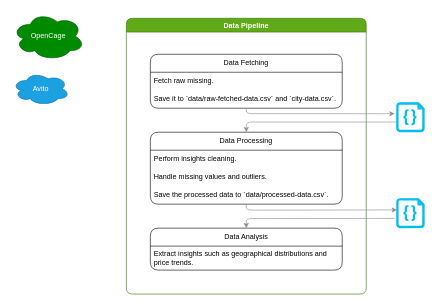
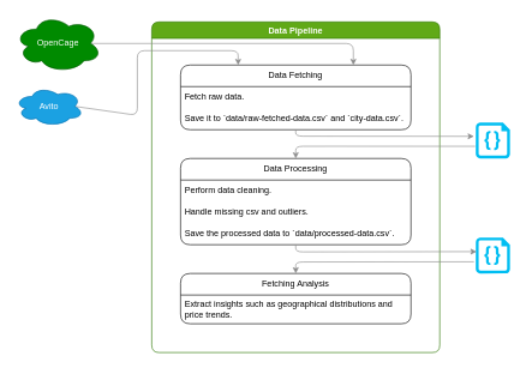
  <mxCell id="0" />
  <mxCell id="1" parent="0" />
  <mxCell id="2" value="Data Pipeline" style="swimlane;whiteSpace=wrap;html=1;rounded=1;startSize=23;fillColor=#60a917;fontColor=#ffffff;strokeColor=#2D7600;gradientColor=none;swimlaneFillColor=default;" vertex="1" parent="1"><mxGeometry x="210" y="30" width="400" height="460" as="geometry" /></mxCell>
  <mxCell id="3" value="Data Fetching" style="swimlane;fontStyle=0;childLayout=stackLayout;horizontal=1;startSize=30;horizontalStack=0;resizeParent=1;resizeParentMax=0;resizeLast=0;collapsible=1;marginBottom=0;whiteSpace=wrap;html=1;rounded=1;" vertex="1" parent="2"><mxGeometry x="40" y="60" width="320" height="90" as="geometry" /></mxCell>
- <mxCell id="4" value="Fetch raw missing." style="text;strokeColor=none;fillColor=none;align=left;verticalAlign=middle;spacingLeft=4;spacingRight=4;overflow=hidden;points=[[0,0.5],[1,0.5]];portConstraint=eastwest;rotatable=0;whiteSpace=wrap;html=1;" vertex="1" parent="3"><mxGeometry y="30" width="320" height="30" as="geometry" /></mxCell>
+ <mxCell id="4" value="Fetch raw data." style="text;strokeColor=none;fillColor=none;align=left;verticalAlign=middle;spacingLeft=4;spacingRight=4;overflow=hidden;points=[[0,0.5],[1,0.5]];portConstraint=eastwest;rotatable=0;whiteSpace=wrap;html=1;" vertex="1" parent="3"><mxGeometry y="30" width="320" height="30" as="geometry" /></mxCell>
  <mxCell id="5" value="Save it to `data/raw-fetched-data.csv` and `city-data.csv`." style="text;strokeColor=none;fillColor=none;align=left;verticalAlign=middle;spacingLeft=4;spacingRight=4;overflow=hidden;points=[[0,0.5],[1,0.5]];portConstraint=eastwest;rotatable=0;whiteSpace=wrap;html=1;" vertex="1" parent="3"><mxGeometry y="60" width="320" height="30" as="geometry" /></mxCell>
  <mxCell id="6" value="Data Processing" style="swimlane;fontStyle=0;childLayout=stackLayout;horizontal=1;startSize=30;horizontalStack=0;resizeParent=1;resizeParentMax=0;resizeLast=0;collapsible=1;marginBottom=0;whiteSpace=wrap;html=1;rounded=1;" vertex="1" parent="2"><mxGeometry x="40" y="190" width="320" height="120" as="geometry" /></mxCell>
- <mxCell id="7" value="Perform insights cleaning." style="text;strokeColor=none;fillColor=none;align=left;verticalAlign=middle;spacingLeft=4;spacingRight=4;overflow=hidden;points=[[0,0.5],[1,0.5]];portConstraint=eastwest;rotatable=0;whiteSpace=wrap;html=1;rounded=1;" vertex="1" parent="6"><mxGeometry y="30" width="320" height="30" as="geometry" /></mxCell>
- <mxCell id="8" value="Handle missing values and outliers." style="text;strokeColor=none;fillColor=none;align=left;verticalAlign=middle;spacingLeft=4;spacingRight=4;overflow=hidden;points=[[0,0.5],[1,0.5]];portConstraint=eastwest;rotatable=0;whiteSpace=wrap;html=1;" vertex="1" parent="6"><mxGeometry y="60" width="320" height="30" as="geometry" /></mxCell>
+ <mxCell id="7" value="Perform data cleaning." style="text;strokeColor=none;fillColor=none;align=left;verticalAlign=middle;spacingLeft=4;spacingRight=4;overflow=hidden;points=[[0,0.5],[1,0.5]];portConstraint=eastwest;rotatable=0;whiteSpace=wrap;html=1;rounded=1;" vertex="1" parent="6"><mxGeometry y="30" width="320" height="30" as="geometry" /></mxCell>
+ <mxCell id="8" value="Handle missing csv and outliers." style="text;strokeColor=none;fillColor=none;align=left;verticalAlign=middle;spacingLeft=4;spacingRight=4;overflow=hidden;points=[[0,0.5],[1,0.5]];portConstraint=eastwest;rotatable=0;whiteSpace=wrap;html=1;" vertex="1" parent="6"><mxGeometry y="60" width="320" height="30" as="geometry" /></mxCell>
  <mxCell id="9" value="Save the processed data to `data/processed-data.csv`." style="text;strokeColor=none;fillColor=none;align=left;verticalAlign=middle;spacingLeft=4;spacingRight=4;overflow=hidden;points=[[0,0.5],[1,0.5]];portConstraint=eastwest;rotatable=0;whiteSpace=wrap;html=1;" vertex="1" parent="6"><mxGeometry y="90" width="320" height="30" as="geometry" /></mxCell>
- <mxCell id="10" value="Data Analysis" style="swimlane;fontStyle=0;childLayout=stackLayout;horizontal=1;startSize=30;horizontalStack=0;resizeParent=1;resizeParentMax=0;resizeLast=0;collapsible=1;marginBottom=0;whiteSpace=wrap;html=1;rounded=1;" vertex="1" parent="2"><mxGeometry x="40" y="350" width="320" height="70" as="geometry" /></mxCell>
+ <mxCell id="10" value="Fetching Analysis" style="swimlane;fontStyle=0;childLayout=stackLayout;horizontal=1;startSize=30;horizontalStack=0;resizeParent=1;resizeParentMax=0;resizeLast=0;collapsible=1;marginBottom=0;whiteSpace=wrap;html=1;rounded=1;" vertex="1" parent="2"><mxGeometry x="40" y="350" width="320" height="70" as="geometry" /></mxCell>
  <mxCell id="11" value="Extract insights such as geographical distributions and price trends." style="text;strokeColor=none;fillColor=none;align=left;verticalAlign=middle;spacingLeft=4;spacingRight=4;overflow=hidden;points=[[0,0.5],[1,0.5]];portConstraint=eastwest;rotatable=0;whiteSpace=wrap;html=1;" vertex="1" parent="10"><mxGeometry y="30" width="320" height="40" as="geometry" /></mxCell>
+ <mxCell id="12" style="edgeStyle=none;html=1;exitX=0.875;exitY=0.5;exitDx=0;exitDy=0;exitPerimeter=0;entryX=0.25;entryY=0;entryDx=0;entryDy=0;strokeColor=#8A8A8A;" edge="1" parent="1" source="13" target="3"><mxGeometry relative="1" as="geometry"><Array as="points"><mxPoint x="190" y="160" /><mxPoint x="190" y="70" /><mxPoint x="330" y="70" /></Array></mxGeometry></mxCell>
  <mxCell id="13" value="Avito" style="ellipse;shape=cloud;whiteSpace=wrap;html=1;rounded=1;fillColor=#1ba1e2;fontColor=#ffffff;strokeColor=#006EAF;" vertex="1" parent="1"><mxGeometry x="20" y="120" width="95" height="55" as="geometry" /></mxCell>
+ <mxCell id="14" style="edgeStyle=none;html=1;exitX=0.875;exitY=0.5;exitDx=0;exitDy=0;exitPerimeter=0;entryX=0.75;entryY=0;entryDx=0;entryDy=0;strokeColor=#8A8A8A;" edge="1" parent="1" source="15" target="3"><mxGeometry relative="1" as="geometry"><mxPoint x="470" y="70" as="targetPoint" /><Array as="points"><mxPoint x="490" y="60" /></Array></mxGeometry></mxCell>
  <mxCell id="15" value="OpenCage" style="ellipse;shape=cloud;whiteSpace=wrap;html=1;rounded=1;fillColor=#008a00;fontColor=#ffffff;strokeColor=#005700;" vertex="1" parent="1"><mxGeometry x="20" y="20" width="120" height="80" as="geometry" /></mxCell>
  <mxCell id="16" style="edgeStyle=none;html=1;exitX=-0.018;exitY=0.661;exitDx=0;exitDy=0;exitPerimeter=0;entryX=0.5;entryY=0;entryDx=0;entryDy=0;strokeColor=#8A8A8A;" edge="1" parent="1" source="17" target="6"><mxGeometry relative="1" as="geometry"><Array as="points"><mxPoint x="410" y="203" /></Array></mxGeometry></mxCell>
  <mxCell id="17" value="" style="verticalLabelPosition=bottom;html=1;verticalAlign=top;align=center;strokeColor=none;fillColor=#00BEF2;shape=mxgraph.azure.code_file;pointerEvents=1;rounded=1;gradientColor=none;" vertex="1" parent="1"><mxGeometry x="660" y="170" width="47.5" height="50" as="geometry" /></mxCell>
  <mxCell id="18" style="edgeStyle=none;html=1;exitX=0.5;exitY=1;exitDx=0;exitDy=0;entryX=-0.055;entryY=0.384;entryDx=0;entryDy=0;entryPerimeter=0;strokeColor=#8A8A8A;" edge="1" parent="1" source="3" target="17"><mxGeometry relative="1" as="geometry"><Array as="points"><mxPoint x="410" y="189" /></Array></mxGeometry></mxCell>
  <mxCell id="19" style="edgeStyle=none;html=1;exitX=-0.053;exitY=0.675;exitDx=0;exitDy=0;exitPerimeter=0;entryX=0.5;entryY=0;entryDx=0;entryDy=0;strokeColor=#8A8A8A;" edge="1" parent="1" source="20" target="10"><mxGeometry relative="1" as="geometry"><Array as="points"><mxPoint x="410" y="364" /></Array></mxGeometry></mxCell>
  <mxCell id="20" value="" style="verticalLabelPosition=bottom;html=1;verticalAlign=top;align=center;strokeColor=none;fillColor=#00BEF2;shape=mxgraph.azure.code_file;pointerEvents=1;rounded=1;" vertex="1" parent="1"><mxGeometry x="660" y="330" width="47.5" height="50" as="geometry" /></mxCell>
  <mxCell id="21" style="edgeStyle=none;html=1;exitX=0.5;exitY=1;exitDx=0;exitDy=0;entryX=0.024;entryY=0.392;entryDx=0;entryDy=0;entryPerimeter=0;strokeColor=#8A8A8A;" edge="1" parent="1" source="6" target="20"><mxGeometry relative="1" as="geometry"><Array as="points"><mxPoint x="410" y="350" /></Array></mxGeometry></mxCell>
